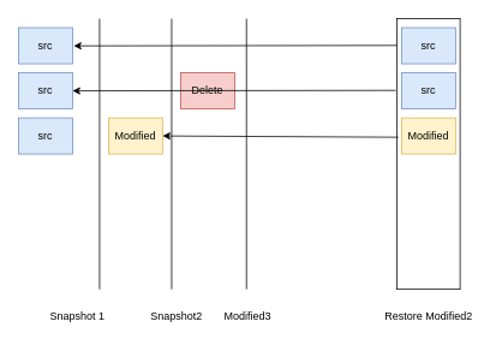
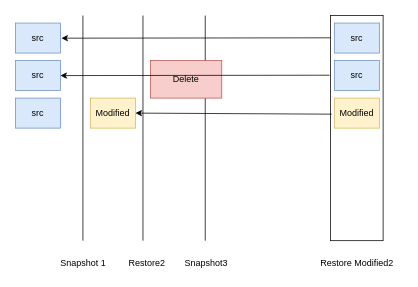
  <mxCell id="0" />
  <mxCell id="1" parent="0" />
  <mxCell id="2" value="" style="endArrow=none;html=1;" edge="1" parent="1"><mxGeometry width="50" height="50" relative="1" as="geometry"><mxPoint x="110" y="320" as="sourcePoint" /><mxPoint x="110" y="20" as="targetPoint" /></mxGeometry></mxCell>
  <mxCell id="3" value="" style="endArrow=none;html=1;" edge="1" parent="1"><mxGeometry width="50" height="50" relative="1" as="geometry"><mxPoint x="190" y="320" as="sourcePoint" /><mxPoint x="190" y="20" as="targetPoint" /></mxGeometry></mxCell>
  <mxCell id="4" value="" style="endArrow=none;html=1;" edge="1" parent="1"><mxGeometry width="50" height="50" relative="1" as="geometry"><mxPoint x="273" y="320" as="sourcePoint" /><mxPoint x="273" y="20" as="targetPoint" /></mxGeometry></mxCell>
  <mxCell id="5" value="src" style="rounded=0;whiteSpace=wrap;html=1;fillColor=#dae8fc;strokeColor=#6c8ebf;" vertex="1" parent="1"><mxGeometry x="20" y="30" width="60" height="40" as="geometry" /></mxCell>
  <mxCell id="6" value="src" style="rounded=0;whiteSpace=wrap;html=1;fillColor=#dae8fc;strokeColor=#6c8ebf;" vertex="1" parent="1"><mxGeometry x="20" y="130" width="60" height="40" as="geometry" /></mxCell>
  <mxCell id="7" value="src" style="rounded=0;whiteSpace=wrap;html=1;fillColor=#dae8fc;strokeColor=#6c8ebf;" vertex="1" parent="1"><mxGeometry x="20" y="80" width="60" height="40" as="geometry" /></mxCell>
  <mxCell id="8" value="Modified" style="rounded=0;whiteSpace=wrap;html=1;fillColor=#fff2cc;strokeColor=#d6b656;" vertex="1" parent="1"><mxGeometry x="120" y="130" width="60" height="40" as="geometry" /></mxCell>
- <mxCell id="9" value="Delete" style="rounded=0;whiteSpace=wrap;html=1;fillColor=#f8cecc;strokeColor=#b85450;" vertex="1" parent="1"><mxGeometry x="200" y="80" width="60" height="40" as="geometry" /></mxCell>
+ <mxCell id="9" value="Delete" style="rounded=0;whiteSpace=wrap;html=1;fillColor=#f8cecc;strokeColor=#b85450;" vertex="1" parent="1"><mxGeometry x="200" y="80" width="95" height="50" as="geometry" /></mxCell>
  <mxCell id="10" value="" style="rounded=0;whiteSpace=wrap;html=1;" vertex="1" parent="1"><mxGeometry x="440" y="20" width="70" height="300" as="geometry" /></mxCell>
- <mxCell id="11" value="Snapshot 1" style="text;html=1;align=center;verticalAlign=middle;resizable=0;points=[];autosize=1;" vertex="1" parent="1"><mxGeometry x="45" y="340" width="80" height="20" as="geometry" /></mxCell>
- <mxCell id="12" value="Snapshot2" style="text;html=1;align=center;verticalAlign=middle;resizable=0;points=[];autosize=1;" vertex="1" parent="1"><mxGeometry x="160" y="340" width="70" height="20" as="geometry" /></mxCell>
- <mxCell id="13" value="Modified3" style="text;html=1;align=center;verticalAlign=middle;resizable=0;points=[];autosize=1;" vertex="1" parent="1"><mxGeometry x="239" y="340" width="70" height="20" as="geometry" /></mxCell>
+ <mxCell id="11" value="Snapshot 1" style="text;html=1;align=center;verticalAlign=middle;resizable=0;points=[];autosize=1;" vertex="1" parent="1"><mxGeometry x="70" y="340" width="80" height="20" as="geometry" /></mxCell>
+ <mxCell id="12" value="Restore2" style="text;html=1;align=center;verticalAlign=middle;resizable=0;points=[];autosize=1;" vertex="1" parent="1"><mxGeometry x="160" y="340" width="70" height="20" as="geometry" /></mxCell>
+ <mxCell id="13" value="Snapshot3" style="text;html=1;align=center;verticalAlign=middle;resizable=0;points=[];autosize=1;" vertex="1" parent="1"><mxGeometry x="239" y="340" width="70" height="20" as="geometry" /></mxCell>
  <mxCell id="14" value="Restore Modified2&lt;br&gt;" style="text;html=1;align=center;verticalAlign=middle;resizable=0;points=[];autosize=1;" vertex="1" parent="1"><mxGeometry x="415" y="340" width="120" height="20" as="geometry" /></mxCell>
  <mxCell id="15" value="" style="endArrow=classic;html=1;entryX=1;entryY=0.5;entryDx=0;entryDy=0;exitX=0.021;exitY=0.438;exitDx=0;exitDy=0;exitPerimeter=0;" edge="1" parent="1" source="10" target="8"><mxGeometry width="50" height="50" relative="1" as="geometry"><mxPoint x="350" y="230" as="sourcePoint" /><mxPoint x="400" y="180" as="targetPoint" /></mxGeometry></mxCell>
  <mxCell id="16" value="" style="endArrow=classic;html=1;entryX=1;entryY=0.5;entryDx=0;entryDy=0;exitX=-0.019;exitY=0.265;exitDx=0;exitDy=0;exitPerimeter=0;" edge="1" parent="1" source="10" target="7"><mxGeometry width="50" height="50" relative="1" as="geometry"><mxPoint x="310" y="50" as="sourcePoint" /><mxPoint x="360" y="0" as="targetPoint" /></mxGeometry></mxCell>
  <mxCell id="17" value="" style="endArrow=classic;html=1;entryX=1;entryY=0.5;entryDx=0;entryDy=0;exitX=-0.019;exitY=0.265;exitDx=0;exitDy=0;exitPerimeter=0;" edge="1" parent="1"><mxGeometry width="50" height="50" relative="1" as="geometry"><mxPoint x="440" y="49.66" as="sourcePoint" /><mxPoint x="81.33" y="50.16" as="targetPoint" /></mxGeometry></mxCell>
  <mxCell id="18" value="src" style="rounded=0;whiteSpace=wrap;html=1;fillColor=#dae8fc;strokeColor=#6c8ebf;" vertex="1" parent="1"><mxGeometry x="445" y="30" width="60" height="40" as="geometry" /></mxCell>
  <mxCell id="19" value="src" style="rounded=0;whiteSpace=wrap;html=1;fillColor=#dae8fc;strokeColor=#6c8ebf;" vertex="1" parent="1"><mxGeometry x="445" y="80" width="60" height="40" as="geometry" /></mxCell>
  <mxCell id="20" value="Modified" style="rounded=0;whiteSpace=wrap;html=1;fillColor=#fff2cc;strokeColor=#d6b656;" vertex="1" parent="1"><mxGeometry x="445" y="130" width="60" height="40" as="geometry" /></mxCell>
